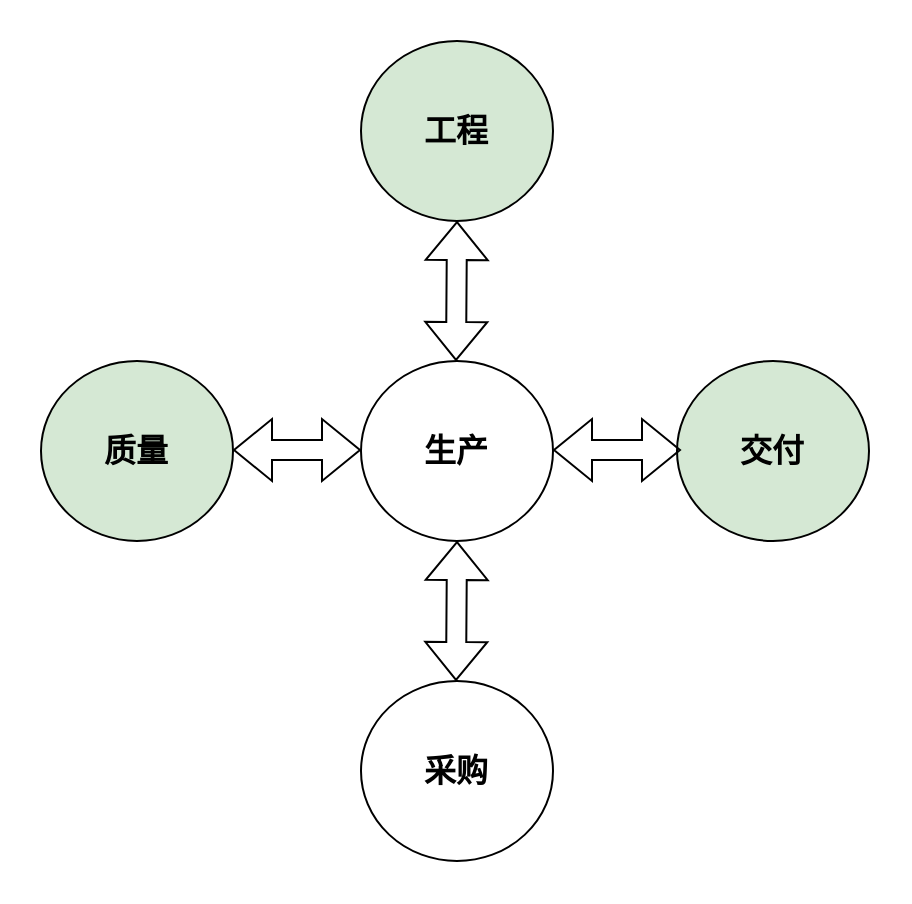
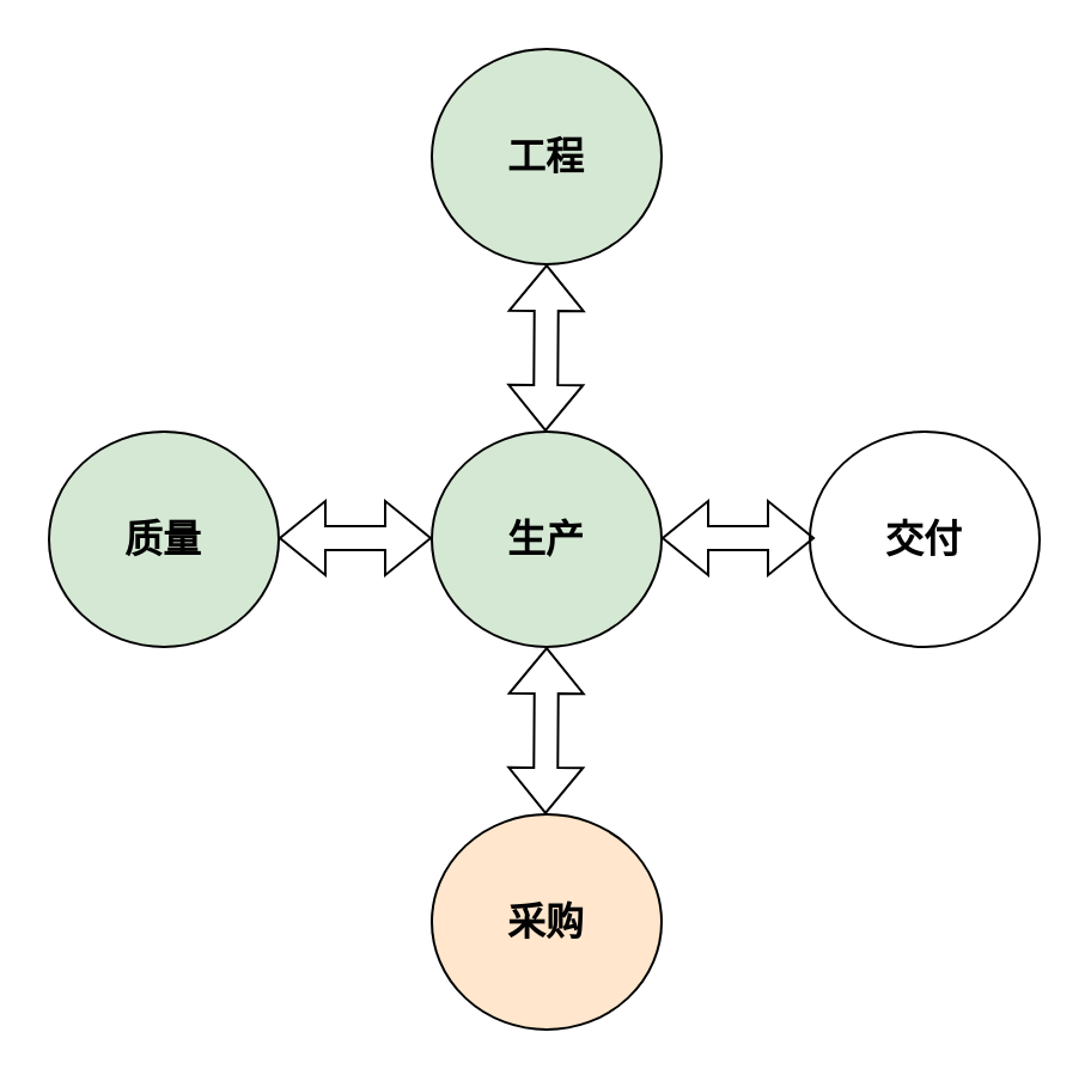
  <mxCell id="0" />
  <mxCell id="1" parent="0" />
  <mxCell id="2" value="&lt;b&gt;&lt;font style=&quot;font-size: 16px;&quot;&gt;工程&lt;/font&gt;&lt;/b&gt;" style="ellipse;whiteSpace=wrap;html=1;fillColor=#d5e8d4;" vertex="1" parent="1"><mxGeometry x="180" y="20" width="96" height="90" as="geometry" /></mxCell>
  <mxCell id="3" value="&lt;font style=&quot;font-size: 16px;&quot;&gt;&lt;b&gt;质量&lt;/b&gt;&lt;/font&gt;" style="ellipse;whiteSpace=wrap;html=1;fillColor=#d5e8d4;" vertex="1" parent="1"><mxGeometry x="20" y="180" width="96" height="90" as="geometry" /></mxCell>
- <mxCell id="4" value="&lt;font style=&quot;font-size: 16px;&quot;&gt;&lt;b&gt;生产&lt;/b&gt;&lt;/font&gt;" style="ellipse;whiteSpace=wrap;html=1;" vertex="1" parent="1"><mxGeometry x="180" y="180" width="96" height="90" as="geometry" /></mxCell>
- <mxCell id="5" value="&lt;font style=&quot;font-size: 16px;&quot;&gt;&lt;b&gt;交付&lt;/b&gt;&lt;/font&gt;" style="ellipse;whiteSpace=wrap;html=1;fillColor=#d5e8d4;" vertex="1" parent="1"><mxGeometry x="338" y="180" width="96" height="90" as="geometry" /></mxCell>
- <mxCell id="6" value="&lt;font style=&quot;font-size: 16px;&quot;&gt;&lt;b&gt;采购&lt;/b&gt;&lt;/font&gt;" style="ellipse;whiteSpace=wrap;html=1;" vertex="1" parent="1"><mxGeometry x="180" y="340" width="96" height="90" as="geometry" /></mxCell>
+ <mxCell id="4" value="&lt;font style=&quot;font-size: 16px;&quot;&gt;&lt;b&gt;生产&lt;/b&gt;&lt;/font&gt;" style="ellipse;whiteSpace=wrap;html=1;fillColor=#d5e8d4;" vertex="1" parent="1"><mxGeometry x="180" y="180" width="96" height="90" as="geometry" /></mxCell>
+ <mxCell id="5" value="&lt;font style=&quot;font-size: 16px;&quot;&gt;&lt;b&gt;交付&lt;/b&gt;&lt;/font&gt;" style="ellipse;whiteSpace=wrap;html=1;" vertex="1" parent="1"><mxGeometry x="338" y="180" width="96" height="90" as="geometry" /></mxCell>
+ <mxCell id="6" value="&lt;font style=&quot;font-size: 16px;&quot;&gt;&lt;b&gt;采购&lt;/b&gt;&lt;/font&gt;" style="ellipse;whiteSpace=wrap;html=1;fillColor=#ffe6cc;" vertex="1" parent="1"><mxGeometry x="180" y="340" width="96" height="90" as="geometry" /></mxCell>
  <mxCell id="7" value="" style="shape=flexArrow;endArrow=classic;startArrow=classic;html=1;rounded=0;" edge="1" parent="1"><mxGeometry width="100" height="100" relative="1" as="geometry"><mxPoint x="227.5" y="180" as="sourcePoint" /><mxPoint x="228" y="110" as="targetPoint" /></mxGeometry></mxCell>
  <mxCell id="8" value="" style="shape=flexArrow;endArrow=classic;startArrow=classic;html=1;rounded=0;" edge="1" parent="1"><mxGeometry width="100" height="100" relative="1" as="geometry"><mxPoint x="227.5" y="340" as="sourcePoint" /><mxPoint x="228" y="270" as="targetPoint" /></mxGeometry></mxCell>
  <mxCell id="9" value="" style="shape=flexArrow;endArrow=classic;startArrow=classic;html=1;rounded=0;" edge="1" parent="1"><mxGeometry width="100" height="100" relative="1" as="geometry"><mxPoint x="180" y="224.5" as="sourcePoint" /><mxPoint x="116" y="224.5" as="targetPoint" /></mxGeometry></mxCell>
  <mxCell id="10" value="" style="shape=flexArrow;endArrow=classic;startArrow=classic;html=1;rounded=0;" edge="1" parent="1"><mxGeometry width="100" height="100" relative="1" as="geometry"><mxPoint x="340" y="224.5" as="sourcePoint" /><mxPoint x="276" y="224.5" as="targetPoint" /></mxGeometry></mxCell>
